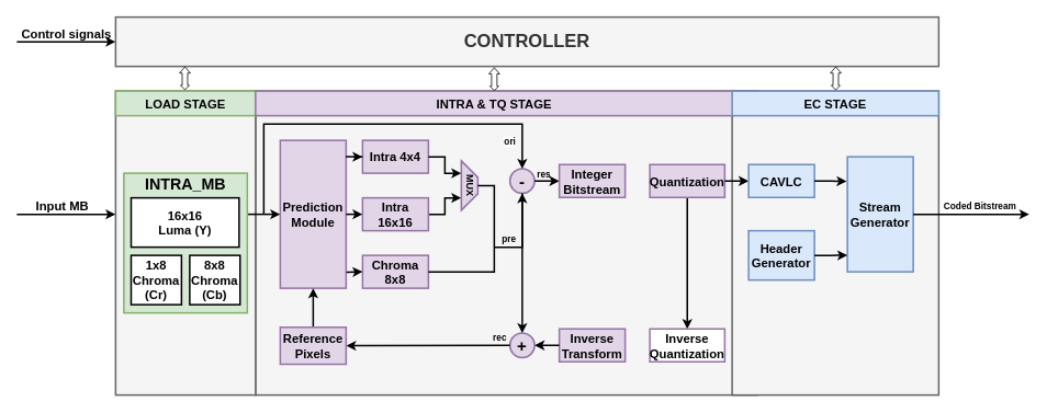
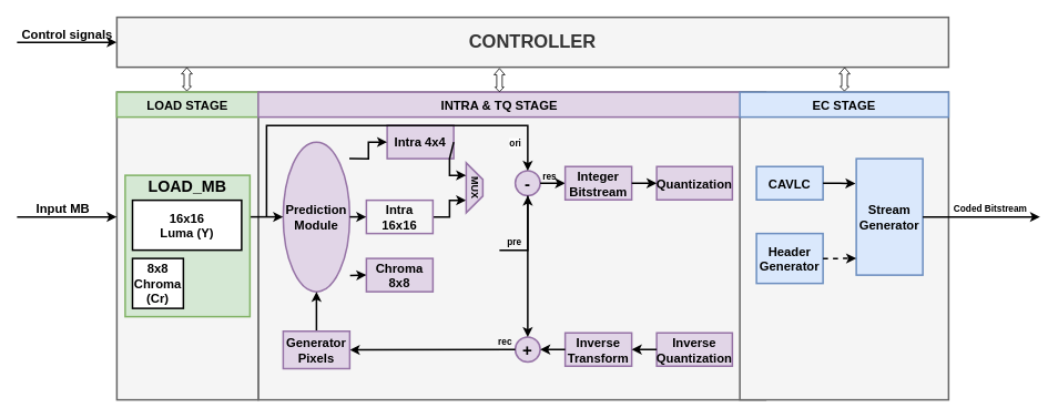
  <mxCell id="0" />
  <mxCell id="1" parent="0" />
  <mxCell id="2" value="" style="rounded=0;whiteSpace=wrap;html=1;fontStyle=1;fontSize=11;strokeWidth=2;fillColor=#f5f5f5;fontColor=#333333;strokeColor=#666666;" vertex="1" parent="1"><mxGeometry x="310" y="110" width="610" height="370" as="geometry" /></mxCell>
  <mxCell id="3" value="" style="rounded=0;whiteSpace=wrap;html=1;fontStyle=1;fontSize=11;strokeWidth=2;fillColor=#f5f5f5;fontColor=#333333;strokeColor=#666666;" vertex="1" parent="1"><mxGeometry x="140" y="110" width="170" height="370" as="geometry" /></mxCell>
  <mxCell id="4" value="" style="rounded=0;whiteSpace=wrap;html=1;fontStyle=1;fontSize=11;strokeWidth=2;fillColor=#f5f5f5;fontColor=#333333;strokeColor=#666666;" vertex="1" parent="1"><mxGeometry x="889" y="110" width="251" height="370" as="geometry" /></mxCell>
- <mxCell id="5" value="Intra 4x4" style="rounded=0;whiteSpace=wrap;html=1;fontStyle=1;fontSize=15;strokeWidth=2;fillColor=#e1d5e7;strokeColor=#9673a6;" vertex="1" parent="1"><mxGeometry x="440" y="170" width="80" height="40" as="geometry" /></mxCell>
+ <mxCell id="5" value="Intra 4x4" style="rounded=0;whiteSpace=wrap;html=1;fontStyle=1;fontSize=15;strokeWidth=2;fillColor=#e1d5e7;strokeColor=#9673a6;" vertex="1" parent="1"><mxGeometry x="465" y="150" width="80" height="40" as="geometry" /></mxCell>
  <mxCell id="6" style="edgeStyle=orthogonalEdgeStyle;rounded=0;orthogonalLoop=1;jettySize=auto;html=1;entryX=0.75;entryY=1;entryDx=0;entryDy=0;fontStyle=1;fontSize=11;strokeWidth=2;" edge="1" parent="1" source="7" target="8"><mxGeometry relative="1" as="geometry"><Array as="points"><mxPoint x="540" y="260" /><mxPoint x="540" y="240" /></Array></mxGeometry></mxCell>
- <mxCell id="7" value="Intra 16x16" style="rounded=0;whiteSpace=wrap;html=1;fontStyle=1;fontSize=15;strokeWidth=2;fillColor=#e1d5e7;strokeColor=#9673a6;" vertex="1" parent="1"><mxGeometry x="440" y="240" width="80" height="40" as="geometry" /></mxCell>
+ <mxCell id="7" value="Intra 16x16" style="rounded=0;whiteSpace=wrap;html=1;fontStyle=1;fontSize=15;strokeWidth=2;fillColor=#f5f5f5;strokeColor=#9673a6;" vertex="1" parent="1"><mxGeometry x="440" y="240" width="80" height="40" as="geometry" /></mxCell>
  <mxCell id="8" value="&lt;font style=&quot;font-size: 12px;&quot;&gt;MUX&lt;/font&gt;" style="shape=trapezoid;perimeter=trapezoidPerimeter;whiteSpace=wrap;html=1;fixedSize=1;rotation=90;fontStyle=1;fontSize=11;strokeWidth=2;fillColor=#e1d5e7;strokeColor=#9673a6;" vertex="1" parent="1"><mxGeometry x="540" y="215" width="60" height="20" as="geometry" /></mxCell>
  <mxCell id="9" value="" style="endArrow=classic;html=1;rounded=0;exitX=1;exitY=0.5;exitDx=0;exitDy=0;entryX=0.25;entryY=1;entryDx=0;entryDy=0;fontStyle=1;fontSize=11;strokeWidth=2;" edge="1" parent="1" source="5" target="8"><mxGeometry width="50" height="50" relative="1" as="geometry"><mxPoint x="530" y="215" as="sourcePoint" /><mxPoint x="580" y="165" as="targetPoint" /><Array as="points"><mxPoint x="540" y="190" /><mxPoint x="540" y="210" /></Array></mxGeometry></mxCell>
  <mxCell id="10" value="Chroma 8x8" style="rounded=0;whiteSpace=wrap;html=1;fontStyle=1;fontSize=15;strokeWidth=2;fillColor=#e1d5e7;strokeColor=#9673a6;" vertex="1" parent="1"><mxGeometry x="440" y="310" width="80" height="40" as="geometry" /></mxCell>
  <mxCell id="11" value="&lt;font style=&quot;font-size: 20px;&quot;&gt;-&lt;/font&gt;" style="ellipse;whiteSpace=wrap;html=1;aspect=fixed;fontStyle=1;fontSize=11;strokeWidth=2;fillColor=#e1d5e7;strokeColor=#9673a6;" vertex="1" parent="1"><mxGeometry x="619" y="204.5" width="30" height="30" as="geometry" /></mxCell>
  <mxCell id="12" value="res" style="endArrow=classic;html=1;rounded=0;exitX=1;exitY=0.5;exitDx=0;exitDy=0;entryX=0;entryY=0.5;entryDx=0;entryDy=0;fontStyle=1;fontSize=11;labelBackgroundColor=none;strokeWidth=2;" edge="1" parent="1" source="11" target="13"><mxGeometry x="-0.267" y="9" width="50" height="50" relative="1" as="geometry"><mxPoint x="689" y="197.5" as="sourcePoint" /><mxPoint x="729" y="217.5" as="targetPoint" /><mxPoint as="offset" /></mxGeometry></mxCell>
  <mxCell id="13" value="&lt;div style=&quot;font-size: 15px;&quot;&gt;Integer&lt;/div&gt;Bitstream" style="rounded=0;whiteSpace=wrap;html=1;fontStyle=1;fontSize=15;strokeWidth=2;fillColor=#e1d5e7;strokeColor=#9673a6;" vertex="1" parent="1"><mxGeometry x="679" y="199.5" width="80" height="40" as="geometry" /></mxCell>
- <mxCell id="14" style="edgeStyle=orthogonalEdgeStyle;rounded=0;orthogonalLoop=1;jettySize=auto;html=1;entryX=0.5;entryY=0;entryDx=0;entryDy=0;fontStyle=1;fontSize=11;strokeWidth=2;" edge="1" parent="1" source="15" target="18"><mxGeometry relative="1" as="geometry" /></mxCell>
  <mxCell id="15" value="&lt;font style=&quot;font-size: 15px;&quot;&gt;Quantization&lt;/font&gt;" style="rounded=0;whiteSpace=wrap;html=1;fontStyle=1;fontSize=11;strokeWidth=2;fillColor=#e1d5e7;strokeColor=#9673a6;" vertex="1" parent="1"><mxGeometry x="789" y="199.5" width="91" height="40" as="geometry" /></mxCell>
- <mxCell id="17" value="" style="endArrow=classic;html=1;rounded=0;entryX=0;entryY=0.5;entryDx=0;entryDy=0;exitX=1;exitY=0.5;exitDx=0;exitDy=0;fontStyle=1;fontSize=11;strokeWidth=2;" edge="1" parent="1" source="15" target="31"><mxGeometry width="50" height="50" relative="1" as="geometry"><mxPoint x="884" y="247" as="sourcePoint" /><mxPoint x="924" y="217" as="targetPoint" /></mxGeometry></mxCell>
- <mxCell id="18" value="&lt;div style=&quot;font-size: 15px;&quot;&gt;Inverse&lt;/div&gt;Quantization" style="rounded=0;whiteSpace=wrap;html=1;fontStyle=1;fontSize=15;strokeWidth=2;fillColor=#ffffff;strokeColor=#9673a6;" vertex="1" parent="1"><mxGeometry x="789" y="399.5" width="91" height="40" as="geometry" /></mxCell>
+ <mxCell id="16" value="" style="endArrow=classic;html=1;rounded=0;exitX=1;exitY=0.5;exitDx=0;exitDy=0;entryX=0;entryY=0.5;entryDx=0;entryDy=0;fontStyle=1;fontSize=11;strokeWidth=2;" edge="1" parent="1" source="13" target="15"><mxGeometry width="50" height="50" relative="1" as="geometry"><mxPoint x="794" y="227" as="sourcePoint" /><mxPoint x="844" y="177" as="targetPoint" /></mxGeometry></mxCell>
+ <mxCell id="18" value="&lt;div style=&quot;font-size: 15px;&quot;&gt;Inverse&lt;/div&gt;Quantization" style="rounded=0;whiteSpace=wrap;html=1;fontStyle=1;fontSize=15;strokeWidth=2;fillColor=#e1d5e7;strokeColor=#9673a6;" vertex="1" parent="1"><mxGeometry x="789" y="399.5" width="91" height="40" as="geometry" /></mxCell>
  <mxCell id="19" value="&lt;font style=&quot;font-size: 20px;&quot;&gt;+&lt;/font&gt;" style="ellipse;whiteSpace=wrap;html=1;aspect=fixed;fontStyle=1;fontSize=11;strokeWidth=2;fillColor=#e1d5e7;strokeColor=#9673a6;" vertex="1" parent="1"><mxGeometry x="619" y="404.5" width="30" height="30" as="geometry" /></mxCell>
  <mxCell id="20" value="&lt;div style=&quot;font-size: 15px;&quot;&gt;Inverse&lt;/div&gt;Transform" style="rounded=0;whiteSpace=wrap;html=1;fontStyle=1;fontSize=15;strokeWidth=2;fillColor=#e1d5e7;strokeColor=#9673a6;" vertex="1" parent="1"><mxGeometry x="679" y="399.5" width="80" height="40" as="geometry" /></mxCell>
+ <mxCell id="21" value="" style="endArrow=classic;html=1;rounded=0;entryX=1;entryY=0.5;entryDx=0;entryDy=0;exitX=0;exitY=0.5;exitDx=0;exitDy=0;fontStyle=1;fontSize=11;strokeWidth=2;" edge="1" parent="1" source="18" target="20"><mxGeometry width="50" height="50" relative="1" as="geometry"><mxPoint x="745" y="372" as="sourcePoint" /><mxPoint x="795" y="322" as="targetPoint" /></mxGeometry></mxCell>
  <mxCell id="22" value="" style="endArrow=classic;html=1;rounded=0;entryX=1;entryY=0.5;entryDx=0;entryDy=0;exitX=0;exitY=0.5;exitDx=0;exitDy=0;fontStyle=1;fontSize=11;strokeWidth=2;" edge="1" parent="1" source="20" target="19"><mxGeometry width="50" height="50" relative="1" as="geometry"><mxPoint x="730" y="372.5" as="sourcePoint" /><mxPoint x="780" y="322.5" as="targetPoint" /></mxGeometry></mxCell>
  <mxCell id="23" value="&lt;font style=&quot;font-size: 11px;&quot;&gt;&amp;nbsp; &amp;nbsp;rec&lt;/font&gt;" style="endArrow=classic;html=1;rounded=0;exitX=0;exitY=0.5;exitDx=0;exitDy=0;entryX=1;entryY=0.5;entryDx=0;entryDy=0;fontStyle=1;strokeColor=default;labelBackgroundColor=none;fontSize=11;strokeWidth=2;" edge="1" parent="1" source="19" target="27"><mxGeometry x="-0.825" y="-10" width="50" height="50" relative="1" as="geometry"><mxPoint x="671" y="430" as="sourcePoint" /><mxPoint x="570" y="435" as="targetPoint" /><mxPoint as="offset" /></mxGeometry></mxCell>
- <mxCell id="24" value="Prediction&lt;div style=&quot;font-size: 15px;&quot;&gt;Module&lt;/div&gt;" style="rounded=0;whiteSpace=wrap;html=1;fontStyle=1;fontSize=15;strokeWidth=2;fillColor=#e1d5e7;strokeColor=#9673a6;" vertex="1" parent="1"><mxGeometry x="340" y="170" width="80" height="180" as="geometry" /></mxCell>
+ <mxCell id="24" value="Prediction&lt;div style=&quot;font-size: 15px;&quot;&gt;Module&lt;/div&gt;" style="ellipse;whiteSpace=wrap;html=1;fontStyle=1;fontSize=15;strokeWidth=2;fillColor=#e1d5e7;strokeColor=#9673a6;" vertex="1" parent="1"><mxGeometry x="340" y="170" width="80" height="180" as="geometry" /></mxCell>
  <mxCell id="25" value="" style="endArrow=classic;html=1;rounded=0;exitX=1.005;exitY=0.892;exitDx=0;exitDy=0;entryX=0;entryY=0.5;entryDx=0;entryDy=0;fontStyle=1;exitPerimeter=0;fontSize=11;strokeWidth=2;" edge="1" parent="1" source="24" target="10"><mxGeometry width="50" height="50" relative="1" as="geometry"><mxPoint x="430" y="335" as="sourcePoint" /><mxPoint x="520" y="305" as="targetPoint" /></mxGeometry></mxCell>
  <mxCell id="26" style="edgeStyle=orthogonalEdgeStyle;rounded=0;orthogonalLoop=1;jettySize=auto;html=1;fontStyle=1;fontSize=11;strokeWidth=2;entryX=0.5;entryY=1;entryDx=0;entryDy=0;" edge="1" parent="1" source="27" target="24"><mxGeometry relative="1" as="geometry"><mxPoint x="385" y="360" as="targetPoint" /></mxGeometry></mxCell>
- <mxCell id="27" value="Reference&lt;div style=&quot;font-size: 15px;&quot;&gt;Pixels&lt;/div&gt;" style="rounded=0;whiteSpace=wrap;html=1;fontStyle=1;fontSize=15;strokeWidth=2;fillColor=#e1d5e7;strokeColor=#9673a6;" vertex="1" parent="1"><mxGeometry x="340" y="397.5" width="80" height="45" as="geometry" /></mxCell>
+ <mxCell id="27" value="Generator&lt;div style=&quot;font-size: 15px;&quot;&gt;Pixels&lt;/div&gt;" style="rounded=0;whiteSpace=wrap;html=1;fontStyle=1;fontSize=15;strokeWidth=2;fillColor=#e1d5e7;strokeColor=#9673a6;" vertex="1" parent="1"><mxGeometry x="340" y="397.5" width="80" height="45" as="geometry" /></mxCell>
  <mxCell id="28" value="" style="endArrow=classic;html=1;rounded=0;exitX=1;exitY=0.5;exitDx=0;exitDy=0;entryX=0;entryY=0.5;entryDx=0;entryDy=0;fontStyle=1;fontSize=11;strokeWidth=2;" edge="1" parent="1" source="24" target="7"><mxGeometry width="50" height="50" relative="1" as="geometry"><mxPoint x="430" y="245" as="sourcePoint" /><mxPoint x="490" y="245" as="targetPoint" /></mxGeometry></mxCell>
  <mxCell id="29" value="&lt;span style=&quot;font-size: 11px;&quot;&gt;ori&lt;/span&gt;" style="endArrow=classic;html=1;rounded=0;entryX=0.5;entryY=0;entryDx=0;entryDy=0;fontStyle=1;fontSize=11;strokeWidth=2;" edge="1" parent="1" target="11"><mxGeometry x="0.865" y="-15" width="50" height="50" relative="1" as="geometry"><mxPoint x="320" y="260" as="sourcePoint" /><mxPoint x="680" y="90" as="targetPoint" /><Array as="points"><mxPoint x="320" y="150" /><mxPoint x="634" y="150" /></Array><mxPoint as="offset" /></mxGeometry></mxCell>
  <mxCell id="30" value="" style="endArrow=classic;html=1;rounded=0;exitX=1;exitY=0.5;exitDx=0;exitDy=0;entryX=0;entryY=0.5;entryDx=0;entryDy=0;fontStyle=1;fontSize=11;strokeWidth=2;" edge="1" parent="1" target="24"><mxGeometry width="50" height="50" relative="1" as="geometry"><mxPoint x="300" y="260" as="sourcePoint" /><mxPoint x="340" y="260" as="targetPoint" /></mxGeometry></mxCell>
  <mxCell id="31" value="&lt;font style=&quot;font-size: 15px;&quot;&gt;CAVLC&lt;/font&gt;" style="rounded=0;whiteSpace=wrap;html=1;fontStyle=1;fontSize=11;strokeWidth=2;fillColor=#dae8fc;strokeColor=#6c8ebf;" vertex="1" parent="1"><mxGeometry x="909" y="199.5" width="80" height="40" as="geometry" /></mxCell>
  <mxCell id="32" value="&lt;font style=&quot;font-size: 15px;&quot;&gt;Stream&lt;/font&gt;&lt;div style=&quot;font-size: 15px;&quot;&gt;&lt;font style=&quot;font-size: 15px;&quot;&gt;Generator&lt;/font&gt;&lt;/div&gt;" style="rounded=0;whiteSpace=wrap;html=1;fontStyle=1;fontSize=11;strokeWidth=2;fillColor=#dae8fc;strokeColor=#6c8ebf;" vertex="1" parent="1"><mxGeometry x="1029" y="190" width="80" height="140" as="geometry" /></mxCell>
  <mxCell id="33" value="&lt;span style=&quot;font-size: 11px;&quot;&gt;Coded&amp;nbsp;&lt;/span&gt;&lt;span style=&quot;background-color: initial;&quot;&gt;Bitstream&lt;/span&gt;" style="endArrow=classic;html=1;rounded=0;fontStyle=1;labelBackgroundColor=none;fontSize=11;strokeWidth=2;exitX=1;exitY=0.5;exitDx=0;exitDy=0;" edge="1" parent="1" source="32"><mxGeometry x="0.149" y="10" width="50" height="50" relative="1" as="geometry"><mxPoint x="1140" y="259.83" as="sourcePoint" /><mxPoint x="1250" y="260" as="targetPoint" /><mxPoint as="offset" /></mxGeometry></mxCell>
  <mxCell id="34" value="&lt;font style=&quot;font-size: 15px;&quot;&gt;Header&lt;/font&gt;&lt;div style=&quot;font-size: 15px;&quot;&gt;&lt;font style=&quot;font-size: 15px;&quot;&gt;Generator&lt;/font&gt;&lt;/div&gt;" style="rounded=0;whiteSpace=wrap;html=1;fontStyle=1;fontSize=11;strokeWidth=2;fillColor=#dae8fc;strokeColor=#6c8ebf;" vertex="1" parent="1"><mxGeometry x="909" y="280" width="80" height="60" as="geometry" /></mxCell>
  <mxCell id="35" style="edgeStyle=orthogonalEdgeStyle;rounded=0;orthogonalLoop=1;jettySize=auto;html=1;exitX=0.994;exitY=0.111;exitDx=0;exitDy=0;exitPerimeter=0;fontStyle=1;fontSize=11;strokeWidth=2;" edge="1" parent="1" source="24" target="5"><mxGeometry relative="1" as="geometry" /></mxCell>
  <mxCell id="36" value="" style="endArrow=classic;startArrow=classic;html=1;rounded=0;exitX=0.5;exitY=1;exitDx=0;exitDy=0;entryX=0.5;entryY=0;entryDx=0;entryDy=0;fontStyle=1;fontSize=11;strokeWidth=2;" edge="1" parent="1" source="11" target="19"><mxGeometry width="50" height="50" relative="1" as="geometry"><mxPoint x="714" y="270" as="sourcePoint" /><mxPoint x="674" y="370" as="targetPoint" /></mxGeometry></mxCell>
  <mxCell id="37" value="&lt;span style=&quot;font-size: 11px;&quot;&gt;&amp;nbsp; &amp;nbsp; &amp;nbsp;pre&lt;/span&gt;" style="endArrow=none;html=1;rounded=0;entryX=0.5;entryY=1;entryDx=0;entryDy=0;labelBackgroundColor=none;fontStyle=1;fontSize=11;strokeWidth=2;" edge="1" parent="1" target="11"><mxGeometry x="-0.799" y="10" width="50" height="50" relative="1" as="geometry"><mxPoint x="600" y="300" as="sourcePoint" /><mxPoint x="690" y="295" as="targetPoint" /><Array as="points"><mxPoint x="634" y="300" /></Array><mxPoint as="offset" /></mxGeometry></mxCell>
  <mxCell id="38" style="edgeStyle=orthogonalEdgeStyle;rounded=0;orthogonalLoop=1;jettySize=auto;html=1;entryX=-0.012;entryY=0.214;entryDx=0;entryDy=0;entryPerimeter=0;fontStyle=1;fontSize=11;strokeWidth=2;" edge="1" parent="1" source="31" target="32"><mxGeometry relative="1" as="geometry" /></mxCell>
- <mxCell id="39" style="edgeStyle=orthogonalEdgeStyle;rounded=0;orthogonalLoop=1;jettySize=auto;html=1;entryX=0;entryY=0.856;entryDx=0;entryDy=0;entryPerimeter=0;fontStyle=1;fontSize=11;strokeWidth=2;" edge="1" parent="1" source="34" target="32"><mxGeometry relative="1" as="geometry" /></mxCell>
+ <mxCell id="39" style="edgeStyle=orthogonalEdgeStyle;rounded=0;orthogonalLoop=1;jettySize=auto;html=1;entryX=0;entryY=0.856;entryDx=0;entryDy=0;entryPerimeter=0;fontStyle=1;fontSize=11;strokeWidth=2;dashed=1;" edge="1" parent="1" source="34" target="32"><mxGeometry relative="1" as="geometry" /></mxCell>
  <mxCell id="40" value="&lt;font style=&quot;font-size: 15px;&quot;&gt;Input MB&lt;/font&gt;" style="endArrow=classic;html=1;rounded=0;labelBackgroundColor=none;fontStyle=1;fontSize=11;strokeWidth=2;" edge="1" parent="1"><mxGeometry x="-0.091" y="10" width="50" height="50" relative="1" as="geometry"><mxPoint y="260" as="sourcePoint" x="20" /><mxPoint x="140" y="260" as="targetPoint" /><mxPoint as="offset" /></mxGeometry></mxCell>
  <mxCell id="41" value="" style="endArrow=none;dashed=1;html=1;rounded=0;exitX=1;exitY=0.5;exitDx=0;exitDy=0;entryX=1;entryY=0.389;entryDx=0;entryDy=0;entryPerimeter=0;fontStyle=1;fontSize=11;dashPattern=1 2;strokeWidth=2;" edge="1" parent="1" source="32"><mxGeometry width="50" height="50" relative="1" as="geometry"><mxPoint x="1079" y="260" as="sourcePoint" /><mxPoint x="1109" y="260.04" as="targetPoint" /></mxGeometry></mxCell>
- <mxCell id="42" value="" style="endArrow=none;html=1;rounded=0;exitX=1;exitY=0.5;exitDx=0;exitDy=0;entryX=0.5;entryY=0;entryDx=0;entryDy=0;strokeWidth=2;" edge="1" parent="1" source="10" target="8"><mxGeometry width="50" height="50" relative="1" as="geometry"><mxPoint x="460" y="300" as="sourcePoint" /><mxPoint x="510" y="250" as="targetPoint" /><Array as="points"><mxPoint x="600" y="330" /><mxPoint x="600" y="225" /></Array></mxGeometry></mxCell>
  <mxCell id="43" value="" style="rounded=0;whiteSpace=wrap;html=1;fontStyle=1;fontSize=11;strokeWidth=2;fillColor=#d5e8d4;strokeColor=#82b366;" vertex="1" parent="1"><mxGeometry x="150" y="210" width="150" height="170" as="geometry" /></mxCell>
  <mxCell id="44" value="16x16&lt;div style=&quot;font-size: 15px;&quot;&gt;Luma (Y)&lt;/div&gt;" style="rounded=0;whiteSpace=wrap;html=1;fontStyle=1;fontSize=15;strokeWidth=2;" vertex="1" parent="1"><mxGeometry x="158.82" y="240" width="131.18" height="60" as="geometry" /></mxCell>
- <mxCell id="45" value="1x8&lt;div style=&quot;font-size: 15px;&quot;&gt;Chroma (Cr)&lt;/div&gt;" style="rounded=0;whiteSpace=wrap;html=1;fontStyle=1;fontSize=15;strokeWidth=2;" vertex="1" parent="1"><mxGeometry x="158.82" y="310" width="61.18" height="60" as="geometry" /></mxCell>
- <mxCell id="46" value="&lt;font style=&quot;font-size: 19px;&quot;&gt;INTRA_MB&lt;/font&gt;" style="text;html=1;align=center;verticalAlign=middle;whiteSpace=wrap;rounded=0;fontStyle=1;fontSize=15;strokeWidth=2;" vertex="1" parent="1"><mxGeometry x="150" y="210" width="150" height="27.27" as="geometry" /></mxCell>
- <mxCell id="47" value="8x8&lt;div style=&quot;font-size: 15px;&quot;&gt;Chroma (Cb)&lt;/div&gt;" style="rounded=0;whiteSpace=wrap;html=1;fontStyle=1;fontSize=15;strokeWidth=2;" vertex="1" parent="1"><mxGeometry x="230" y="310" width="61.18" height="60" as="geometry" /></mxCell>
+ <mxCell id="45" value="8x8&lt;div style=&quot;font-size: 15px;&quot;&gt;Chroma (Cr)&lt;/div&gt;" style="rounded=0;whiteSpace=wrap;html=1;fontStyle=1;fontSize=15;strokeWidth=2;" vertex="1" parent="1"><mxGeometry x="158.82" y="310" width="61.18" height="60" as="geometry" /></mxCell>
+ <mxCell id="46" value="&lt;font style=&quot;font-size: 19px;&quot;&gt;LOAD_MB&lt;/font&gt;" style="text;html=1;align=center;verticalAlign=middle;whiteSpace=wrap;rounded=0;fontStyle=1;fontSize=15;strokeWidth=2;" vertex="1" parent="1"><mxGeometry x="150" y="210" width="150" height="27.27" as="geometry" /></mxCell>
  <mxCell id="48" value="&lt;b&gt;&lt;font style=&quot;font-size: 15px;&quot;&gt;Control signals&lt;/font&gt;&lt;/b&gt;" style="endArrow=classic;html=1;rounded=0;entryX=0;entryY=0.5;entryDx=0;entryDy=0;strokeWidth=2;labelBackgroundColor=none;" edge="1" parent="1" target="52"><mxGeometry y="10" width="50" height="50" relative="1" as="geometry"><mxPoint y="50" as="sourcePoint" x="20" /><mxPoint x="153.079" y="62.649" as="targetPoint" /><mxPoint as="offset" /></mxGeometry></mxCell>
  <mxCell id="49" value="&lt;font style=&quot;font-size: 15px;&quot;&gt;&lt;b&gt;LOAD STAGE&lt;/b&gt;&lt;/font&gt;" style="text;html=1;align=center;verticalAlign=middle;whiteSpace=wrap;rounded=0;strokeColor=#82b366;strokeWidth=2;fillColor=#d5e8d4;" vertex="1" parent="1"><mxGeometry x="140" y="110" width="170" height="30" as="geometry" /></mxCell>
  <mxCell id="50" value="&lt;span style=&quot;font-size: 15px;&quot;&gt;&lt;b&gt;INTRA &amp;amp; TQ STAGE&lt;/b&gt;&lt;/span&gt;" style="text;html=1;align=center;verticalAlign=middle;whiteSpace=wrap;rounded=0;strokeColor=#9673a6;strokeWidth=2;fillColor=#e1d5e7;" vertex="1" parent="1"><mxGeometry x="310" y="110" width="580" height="30" as="geometry" /></mxCell>
  <mxCell id="51" value="&lt;font style=&quot;font-size: 15px;&quot;&gt;&lt;b&gt;EC STAGE&lt;/b&gt;&lt;/font&gt;" style="text;html=1;align=center;verticalAlign=middle;whiteSpace=wrap;rounded=0;strokeWidth=2;fillColor=#dae8fc;strokeColor=#6c8ebf;" vertex="1" parent="1"><mxGeometry x="889" y="110" width="251" height="30" as="geometry" /></mxCell>
  <mxCell id="52" value="&lt;b&gt;&lt;font style=&quot;font-size: 22px;&quot;&gt;CONTROLLER&lt;/font&gt;&lt;/b&gt;" style="rounded=0;whiteSpace=wrap;html=1;fillColor=#f5f5f5;fontColor=#333333;strokeColor=#666666;strokeWidth=2;" vertex="1" parent="1"><mxGeometry x="140" y="20" width="1000" height="60" as="geometry" /></mxCell>
  <mxCell id="53" value="" style="shape=flexArrow;endArrow=classic;startArrow=classic;html=1;rounded=0;exitX=0.501;exitY=-0.029;exitDx=0;exitDy=0;startWidth=3;startSize=1.513;endWidth=5.444;endSize=2.213;exitPerimeter=0;width=6.624;" edge="1" parent="1" source="51"><mxGeometry width="100" height="100" relative="1" as="geometry"><mxPoint x="1014.5" y="100" as="sourcePoint" /><mxPoint x="1015" y="80" as="targetPoint" /></mxGeometry></mxCell>
  <mxCell id="54" value="" style="shape=flexArrow;endArrow=classic;startArrow=classic;html=1;rounded=0;exitX=0.501;exitY=-0.029;exitDx=0;exitDy=0;startWidth=3;startSize=1.513;endWidth=5.444;endSize=2.213;exitPerimeter=0;width=6.624;" edge="1" parent="1"><mxGeometry width="100" height="100" relative="1" as="geometry"><mxPoint x="600" y="110" as="sourcePoint" /><mxPoint x="600" y="81" as="targetPoint" /></mxGeometry></mxCell>
  <mxCell id="55" value="" style="shape=flexArrow;endArrow=classic;startArrow=classic;html=1;rounded=0;exitX=0.501;exitY=-0.029;exitDx=0;exitDy=0;startWidth=3;startSize=1.513;endWidth=5.444;endSize=2.213;exitPerimeter=0;width=6.624;" edge="1" parent="1"><mxGeometry width="100" height="100" relative="1" as="geometry"><mxPoint x="224.17" y="109" as="sourcePoint" /><mxPoint x="224.17" y="80" as="targetPoint" /></mxGeometry></mxCell>
